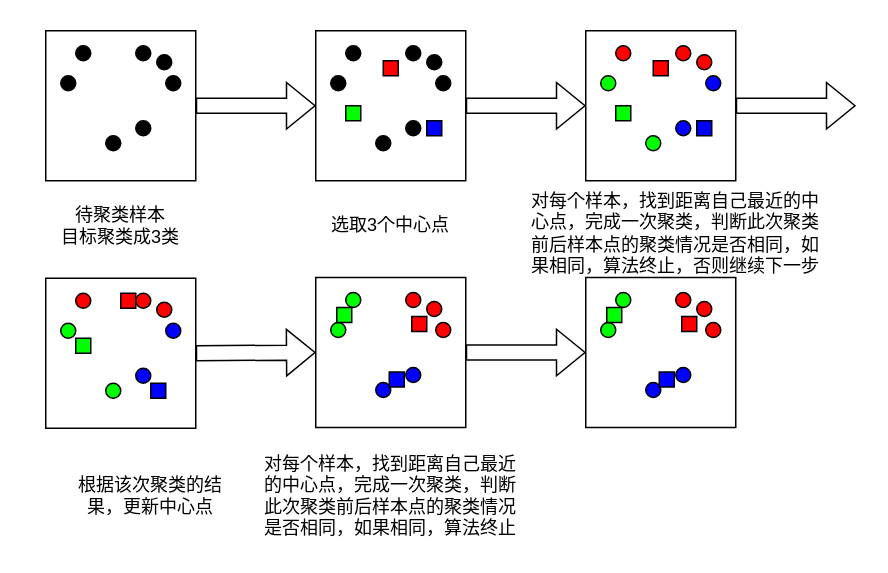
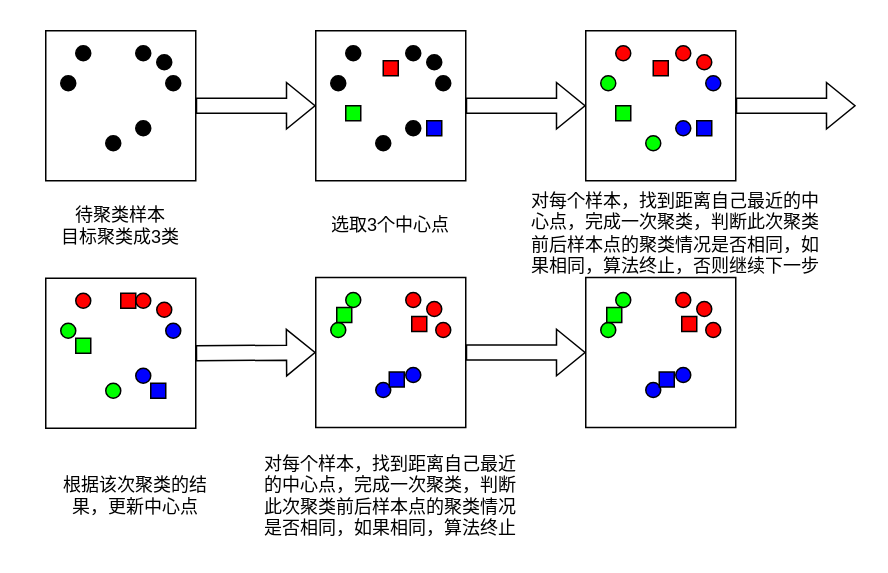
  <mxCell id="0" />
  <mxCell id="1" parent="0" />
  <mxCell id="2" value="" style="shape=flexArrow;endArrow=classic;html=1;rounded=0;exitX=1;exitY=0.5;exitDx=0;exitDy=0;" edge="1" parent="1" source="8"><mxGeometry width="50" height="50" relative="1" as="geometry"><mxPoint x="320" y="300" as="sourcePoint" /><mxPoint x="210" y="70" as="targetPoint" /></mxGeometry></mxCell>
  <mxCell id="3" value="" style="shape=flexArrow;endArrow=classic;html=1;rounded=0;exitX=1;exitY=0.5;exitDx=0;exitDy=0;" edge="1" parent="1"><mxGeometry width="50" height="50" relative="1" as="geometry"><mxPoint x="310" y="70" as="sourcePoint" /><mxPoint x="390" y="70" as="targetPoint" /></mxGeometry></mxCell>
  <mxCell id="4" value="" style="shape=flexArrow;endArrow=classic;html=1;rounded=0;exitX=1;exitY=0.5;exitDx=0;exitDy=0;" edge="1" parent="1"><mxGeometry width="50" height="50" relative="1" as="geometry"><mxPoint x="490" y="70" as="sourcePoint" /><mxPoint x="570" y="70" as="targetPoint" /></mxGeometry></mxCell>
  <mxCell id="5" value="" style="shape=flexArrow;endArrow=classic;html=1;rounded=0;exitX=1;exitY=0.5;exitDx=0;exitDy=0;" edge="1" parent="1"><mxGeometry width="50" height="50" relative="1" as="geometry"><mxPoint x="310" y="234.5" as="sourcePoint" /><mxPoint x="390" y="234.5" as="targetPoint" /></mxGeometry></mxCell>
  <mxCell id="6" value="" style="shape=flexArrow;endArrow=classic;html=1;rounded=0;entryX=0;entryY=0.5;entryDx=0;entryDy=0;exitX=1;exitY=0.5;exitDx=0;exitDy=0;" edge="1" parent="1" source="41"><mxGeometry width="50" height="50" relative="1" as="geometry"><mxPoint x="140" y="234.5" as="sourcePoint" /><mxPoint x="210" y="234.5" as="targetPoint" /></mxGeometry></mxCell>
  <mxCell id="7" value="" style="group" vertex="1" connectable="0" parent="1"><mxGeometry x="30" y="20" width="100" height="100" as="geometry" /></mxCell>
  <mxCell id="8" value="" style="rounded=0;whiteSpace=wrap;html=1;" vertex="1" parent="7"><mxGeometry width="100" height="100" as="geometry" /></mxCell>
  <mxCell id="9" value="" style="ellipse;whiteSpace=wrap;html=1;aspect=fixed;fillColor=#000000;" vertex="1" parent="7"><mxGeometry x="10" y="30" width="10" height="10" as="geometry" /></mxCell>
  <mxCell id="10" value="" style="ellipse;whiteSpace=wrap;html=1;aspect=fixed;fillColor=#000000;" vertex="1" parent="7"><mxGeometry x="20" y="10" width="10" height="10" as="geometry" /></mxCell>
  <mxCell id="11" value="" style="ellipse;whiteSpace=wrap;html=1;aspect=fixed;fillColor=#000000;" vertex="1" parent="7"><mxGeometry x="60" y="10" width="10" height="10" as="geometry" /></mxCell>
  <mxCell id="12" value="" style="ellipse;whiteSpace=wrap;html=1;aspect=fixed;fillColor=#000000;" vertex="1" parent="7"><mxGeometry x="80" y="30" width="10" height="10" as="geometry" /></mxCell>
  <mxCell id="13" value="" style="ellipse;whiteSpace=wrap;html=1;aspect=fixed;fillColor=#000000;" vertex="1" parent="7"><mxGeometry x="74" y="16" width="10" height="10" as="geometry" /></mxCell>
  <mxCell id="14" value="" style="ellipse;whiteSpace=wrap;html=1;aspect=fixed;fillColor=#000000;" vertex="1" parent="7"><mxGeometry x="60" y="60" width="10" height="10" as="geometry" /></mxCell>
  <mxCell id="15" value="" style="ellipse;whiteSpace=wrap;html=1;aspect=fixed;fillColor=#000000;" vertex="1" parent="7"><mxGeometry x="40" y="70" width="10" height="10" as="geometry" /></mxCell>
  <mxCell id="16" value="" style="group" vertex="1" connectable="0" parent="1"><mxGeometry x="210" y="20" width="100" height="100" as="geometry" /></mxCell>
  <mxCell id="17" value="" style="rounded=0;whiteSpace=wrap;html=1;" vertex="1" parent="16"><mxGeometry width="100" height="100" as="geometry" /></mxCell>
  <mxCell id="18" value="" style="ellipse;whiteSpace=wrap;html=1;aspect=fixed;fillColor=#000000;" vertex="1" parent="16"><mxGeometry x="10" y="30" width="10" height="10" as="geometry" /></mxCell>
  <mxCell id="19" value="" style="ellipse;whiteSpace=wrap;html=1;aspect=fixed;fillColor=#000000;" vertex="1" parent="16"><mxGeometry x="20" y="10" width="10" height="10" as="geometry" /></mxCell>
  <mxCell id="20" value="" style="ellipse;whiteSpace=wrap;html=1;aspect=fixed;fillColor=#000000;" vertex="1" parent="16"><mxGeometry x="60" y="10" width="10" height="10" as="geometry" /></mxCell>
  <mxCell id="21" value="" style="ellipse;whiteSpace=wrap;html=1;aspect=fixed;fillColor=#000000;" vertex="1" parent="16"><mxGeometry x="80" y="30" width="10" height="10" as="geometry" /></mxCell>
  <mxCell id="22" value="" style="ellipse;whiteSpace=wrap;html=1;aspect=fixed;fillColor=#000000;" vertex="1" parent="16"><mxGeometry x="74" y="16" width="10" height="10" as="geometry" /></mxCell>
  <mxCell id="23" value="" style="ellipse;whiteSpace=wrap;html=1;aspect=fixed;fillColor=#000000;" vertex="1" parent="16"><mxGeometry x="60" y="60" width="10" height="10" as="geometry" /></mxCell>
  <mxCell id="24" value="" style="ellipse;whiteSpace=wrap;html=1;aspect=fixed;fillColor=#000000;" vertex="1" parent="16"><mxGeometry x="40" y="70" width="10" height="10" as="geometry" /></mxCell>
  <mxCell id="25" value="" style="rounded=0;whiteSpace=wrap;html=1;fillColor=#00FF00;" vertex="1" parent="16"><mxGeometry x="20" y="50" width="10" height="10" as="geometry" /></mxCell>
  <mxCell id="26" value="" style="rounded=0;whiteSpace=wrap;html=1;fillColor=#FF0000;" vertex="1" parent="16"><mxGeometry x="45" y="20" width="10" height="10" as="geometry" /></mxCell>
  <mxCell id="27" value="" style="rounded=0;whiteSpace=wrap;html=1;fillColor=#0000FF;" vertex="1" parent="16"><mxGeometry x="74" y="60" width="10" height="10" as="geometry" /></mxCell>
  <mxCell id="28" value="" style="group" vertex="1" connectable="0" parent="1"><mxGeometry x="390" y="20" width="100" height="100" as="geometry" /></mxCell>
  <mxCell id="29" value="" style="rounded=0;whiteSpace=wrap;html=1;" vertex="1" parent="28"><mxGeometry width="100" height="100" as="geometry" /></mxCell>
  <mxCell id="30" value="" style="ellipse;whiteSpace=wrap;html=1;aspect=fixed;fillColor=#00FF00;" vertex="1" parent="28"><mxGeometry x="10" y="30" width="10" height="10" as="geometry" /></mxCell>
  <mxCell id="31" value="" style="ellipse;whiteSpace=wrap;html=1;aspect=fixed;fillColor=#FF0000;" vertex="1" parent="28"><mxGeometry x="20" y="10" width="10" height="10" as="geometry" /></mxCell>
  <mxCell id="32" value="" style="ellipse;whiteSpace=wrap;html=1;aspect=fixed;fillColor=#FF0000;" vertex="1" parent="28"><mxGeometry x="60" y="10" width="10" height="10" as="geometry" /></mxCell>
  <mxCell id="33" value="" style="ellipse;whiteSpace=wrap;html=1;aspect=fixed;fillColor=#0000FF;" vertex="1" parent="28"><mxGeometry x="80" y="30" width="10" height="10" as="geometry" /></mxCell>
  <mxCell id="34" value="" style="ellipse;whiteSpace=wrap;html=1;aspect=fixed;fillColor=#FF0000;" vertex="1" parent="28"><mxGeometry x="74" y="16" width="10" height="10" as="geometry" /></mxCell>
  <mxCell id="35" value="" style="ellipse;whiteSpace=wrap;html=1;aspect=fixed;fillColor=#0000FF;" vertex="1" parent="28"><mxGeometry x="60" y="60" width="10" height="10" as="geometry" /></mxCell>
  <mxCell id="36" value="" style="ellipse;whiteSpace=wrap;html=1;aspect=fixed;fillColor=#00FF00;" vertex="1" parent="28"><mxGeometry x="40" y="70" width="10" height="10" as="geometry" /></mxCell>
  <mxCell id="37" value="" style="rounded=0;whiteSpace=wrap;html=1;fillColor=#00FF00;" vertex="1" parent="28"><mxGeometry x="20" y="50" width="10" height="10" as="geometry" /></mxCell>
  <mxCell id="38" value="" style="rounded=0;whiteSpace=wrap;html=1;fillColor=#FF0000;" vertex="1" parent="28"><mxGeometry x="45" y="20" width="10" height="10" as="geometry" /></mxCell>
  <mxCell id="39" value="" style="rounded=0;whiteSpace=wrap;html=1;fillColor=#0000FF;" vertex="1" parent="28"><mxGeometry x="74" y="60" width="10" height="10" as="geometry" /></mxCell>
  <mxCell id="40" value="" style="group" vertex="1" connectable="0" parent="1"><mxGeometry x="30" y="185" width="100" height="100" as="geometry" /></mxCell>
  <mxCell id="41" value="" style="rounded=0;whiteSpace=wrap;html=1;" vertex="1" parent="40"><mxGeometry width="100" height="100" as="geometry" /></mxCell>
  <mxCell id="42" value="" style="ellipse;whiteSpace=wrap;html=1;aspect=fixed;fillColor=#00FF00;" vertex="1" parent="40"><mxGeometry x="10" y="30" width="10" height="10" as="geometry" /></mxCell>
  <mxCell id="43" value="" style="ellipse;whiteSpace=wrap;html=1;aspect=fixed;fillColor=#FF0000;" vertex="1" parent="40"><mxGeometry x="20" y="10" width="10" height="10" as="geometry" /></mxCell>
  <mxCell id="44" value="" style="ellipse;whiteSpace=wrap;html=1;aspect=fixed;fillColor=#FF0000;" vertex="1" parent="40"><mxGeometry x="60" y="10" width="10" height="10" as="geometry" /></mxCell>
  <mxCell id="45" value="" style="ellipse;whiteSpace=wrap;html=1;aspect=fixed;fillColor=#0000FF;" vertex="1" parent="40"><mxGeometry x="80" y="30" width="10" height="10" as="geometry" /></mxCell>
  <mxCell id="46" value="" style="ellipse;whiteSpace=wrap;html=1;aspect=fixed;fillColor=#FF0000;" vertex="1" parent="40"><mxGeometry x="74" y="16" width="10" height="10" as="geometry" /></mxCell>
  <mxCell id="47" value="" style="ellipse;whiteSpace=wrap;html=1;aspect=fixed;fillColor=#0000FF;" vertex="1" parent="40"><mxGeometry x="60" y="60" width="10" height="10" as="geometry" /></mxCell>
  <mxCell id="48" value="" style="ellipse;whiteSpace=wrap;html=1;aspect=fixed;fillColor=#00FF00;" vertex="1" parent="40"><mxGeometry x="40" y="70" width="10" height="10" as="geometry" /></mxCell>
  <mxCell id="49" value="" style="rounded=0;whiteSpace=wrap;html=1;fillColor=#00FF00;" vertex="1" parent="40"><mxGeometry x="20" y="40" width="10" height="10" as="geometry" /></mxCell>
  <mxCell id="50" value="" style="rounded=0;whiteSpace=wrap;html=1;fillColor=#FF0000;" vertex="1" parent="40"><mxGeometry x="50" y="10" width="10" height="10" as="geometry" /></mxCell>
  <mxCell id="51" value="" style="rounded=0;whiteSpace=wrap;html=1;fillColor=#0000FF;" vertex="1" parent="40"><mxGeometry x="70" y="70" width="10" height="10" as="geometry" /></mxCell>
  <mxCell id="52" value="" style="group" vertex="1" connectable="0" parent="1"><mxGeometry x="210" y="184.5" width="100" height="100" as="geometry" /></mxCell>
  <mxCell id="53" value="" style="rounded=0;whiteSpace=wrap;html=1;" vertex="1" parent="52"><mxGeometry width="100" height="100" as="geometry" /></mxCell>
  <mxCell id="54" value="" style="ellipse;whiteSpace=wrap;html=1;aspect=fixed;fillColor=#00FF00;" vertex="1" parent="52"><mxGeometry x="10" y="30" width="10" height="10" as="geometry" /></mxCell>
  <mxCell id="55" value="" style="ellipse;whiteSpace=wrap;html=1;aspect=fixed;fillColor=#00FF00;" vertex="1" parent="52"><mxGeometry x="20" y="10" width="10" height="10" as="geometry" /></mxCell>
  <mxCell id="56" value="" style="ellipse;whiteSpace=wrap;html=1;aspect=fixed;fillColor=#FF0000;" vertex="1" parent="52"><mxGeometry x="60" y="10" width="10" height="10" as="geometry" /></mxCell>
  <mxCell id="57" value="" style="ellipse;whiteSpace=wrap;html=1;aspect=fixed;fillColor=#FF0000;" vertex="1" parent="52"><mxGeometry x="80" y="30" width="10" height="10" as="geometry" /></mxCell>
  <mxCell id="58" value="" style="ellipse;whiteSpace=wrap;html=1;aspect=fixed;fillColor=#FF0000;" vertex="1" parent="52"><mxGeometry x="74" y="16" width="10" height="10" as="geometry" /></mxCell>
  <mxCell id="59" value="" style="ellipse;whiteSpace=wrap;html=1;aspect=fixed;fillColor=#0000FF;" vertex="1" parent="52"><mxGeometry x="60" y="60" width="10" height="10" as="geometry" /></mxCell>
  <mxCell id="60" value="" style="ellipse;whiteSpace=wrap;html=1;aspect=fixed;fillColor=#0000FF;" vertex="1" parent="52"><mxGeometry x="40" y="70" width="10" height="10" as="geometry" /></mxCell>
  <mxCell id="61" value="" style="rounded=0;whiteSpace=wrap;html=1;fillColor=#00FF00;" vertex="1" parent="52"><mxGeometry x="14" y="20" width="10" height="10" as="geometry" /></mxCell>
  <mxCell id="62" value="" style="rounded=0;whiteSpace=wrap;html=1;fillColor=#FF0000;" vertex="1" parent="52"><mxGeometry x="64" y="26" width="10" height="10" as="geometry" /></mxCell>
  <mxCell id="63" value="" style="rounded=0;whiteSpace=wrap;html=1;fillColor=#0000FF;" vertex="1" parent="52"><mxGeometry x="49" y="63" width="10" height="10" as="geometry" /></mxCell>
  <mxCell id="64" value="" style="group" vertex="1" connectable="0" parent="1"><mxGeometry x="390" y="184.5" width="100" height="100" as="geometry" /></mxCell>
  <mxCell id="65" value="" style="rounded=0;whiteSpace=wrap;html=1;" vertex="1" parent="64"><mxGeometry width="100" height="100" as="geometry" /></mxCell>
  <mxCell id="66" value="" style="ellipse;whiteSpace=wrap;html=1;aspect=fixed;fillColor=#00FF00;" vertex="1" parent="64"><mxGeometry x="10" y="30" width="10" height="10" as="geometry" /></mxCell>
  <mxCell id="67" value="" style="ellipse;whiteSpace=wrap;html=1;aspect=fixed;fillColor=#00FF00;" vertex="1" parent="64"><mxGeometry x="20" y="10" width="10" height="10" as="geometry" /></mxCell>
  <mxCell id="68" value="" style="ellipse;whiteSpace=wrap;html=1;aspect=fixed;fillColor=#FF0000;" vertex="1" parent="64"><mxGeometry x="60" y="10" width="10" height="10" as="geometry" /></mxCell>
  <mxCell id="69" value="" style="ellipse;whiteSpace=wrap;html=1;aspect=fixed;fillColor=#FF0000;" vertex="1" parent="64"><mxGeometry x="80" y="30" width="10" height="10" as="geometry" /></mxCell>
  <mxCell id="70" value="" style="ellipse;whiteSpace=wrap;html=1;aspect=fixed;fillColor=#FF0000;" vertex="1" parent="64"><mxGeometry x="74" y="16" width="10" height="10" as="geometry" /></mxCell>
  <mxCell id="71" value="" style="ellipse;whiteSpace=wrap;html=1;aspect=fixed;fillColor=#0000FF;" vertex="1" parent="64"><mxGeometry x="60" y="60" width="10" height="10" as="geometry" /></mxCell>
  <mxCell id="72" value="" style="ellipse;whiteSpace=wrap;html=1;aspect=fixed;fillColor=#0000FF;" vertex="1" parent="64"><mxGeometry x="40" y="70" width="10" height="10" as="geometry" /></mxCell>
  <mxCell id="73" value="" style="rounded=0;whiteSpace=wrap;html=1;fillColor=#00FF00;" vertex="1" parent="64"><mxGeometry x="14" y="20" width="10" height="10" as="geometry" /></mxCell>
  <mxCell id="74" value="" style="rounded=0;whiteSpace=wrap;html=1;fillColor=#FF0000;" vertex="1" parent="64"><mxGeometry x="64" y="26" width="10" height="10" as="geometry" /></mxCell>
  <mxCell id="75" value="" style="rounded=0;whiteSpace=wrap;html=1;fillColor=#0000FF;" vertex="1" parent="64"><mxGeometry x="49" y="63" width="10" height="10" as="geometry" /></mxCell>
  <mxCell id="76" value="待聚类样本&lt;div&gt;目标聚类成3类&lt;/div&gt;" style="rounded=0;whiteSpace=wrap;html=1;fillColor=none;strokeColor=none;" vertex="1" parent="1"><mxGeometry x="20" y="120" width="120" height="60" as="geometry" /></mxCell>
  <mxCell id="77" value="选取3个中心点" style="rounded=0;whiteSpace=wrap;html=1;fillColor=none;strokeColor=none;" vertex="1" parent="1"><mxGeometry x="200" y="120" width="120" height="60" as="geometry" /></mxCell>
  <mxCell id="78" value="对每个样本，找到距离自己最近的中心点，完成一次聚类，判断此次聚类前后样本点的聚类情况是否相同，如果相同，算法终止，否则继续下一步" style="rounded=0;whiteSpace=wrap;html=1;fillColor=none;strokeColor=none;" vertex="1" parent="1"><mxGeometry x="350" y="124.5" width="200" height="60" as="geometry" /></mxCell>
- <mxCell id="79" value="根据该次聚类的结果，更新中心点" style="rounded=0;whiteSpace=wrap;html=1;fillColor=none;strokeColor=none;" vertex="1" parent="1"><mxGeometry x="40" y="300" width="120" height="60" as="geometry" /></mxCell>
+ <mxCell id="79" value="根据该次聚类的结果，更新中心点" style="rounded=0;whiteSpace=wrap;html=1;fillColor=none;strokeColor=none;" vertex="1" parent="1"><mxGeometry x="30" y="300" width="120" height="60" as="geometry" /></mxCell>
  <mxCell id="80" value="对每个样本，找到距离自己最近的中心点，完成一次聚类，判断此次聚类前后样本点的聚类情况是否相同，如果相同，算法终止" style="rounded=0;whiteSpace=wrap;html=1;fillColor=none;strokeColor=none;" vertex="1" parent="1"><mxGeometry x="170" y="300" width="180" height="60" as="geometry" /></mxCell>
